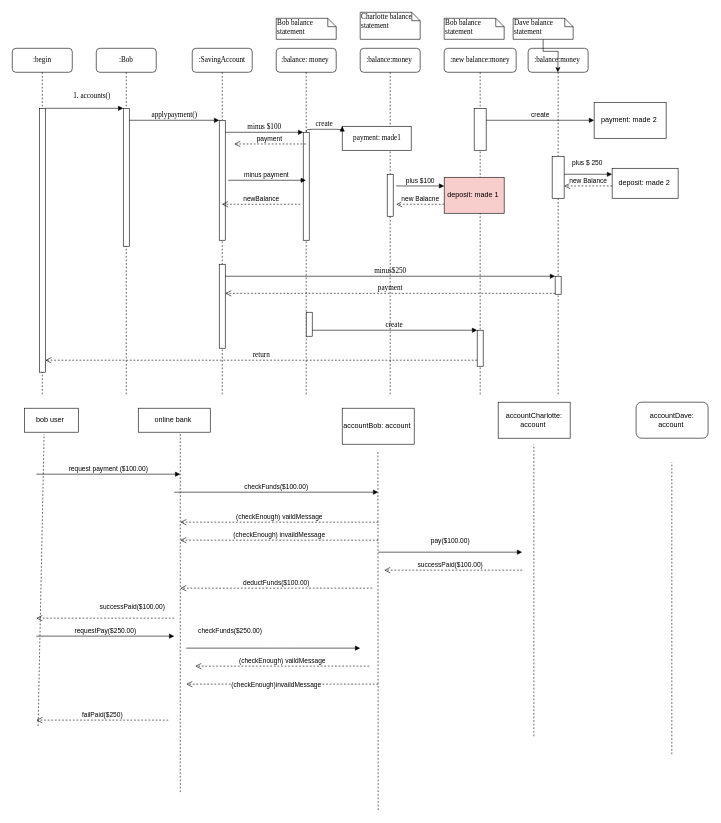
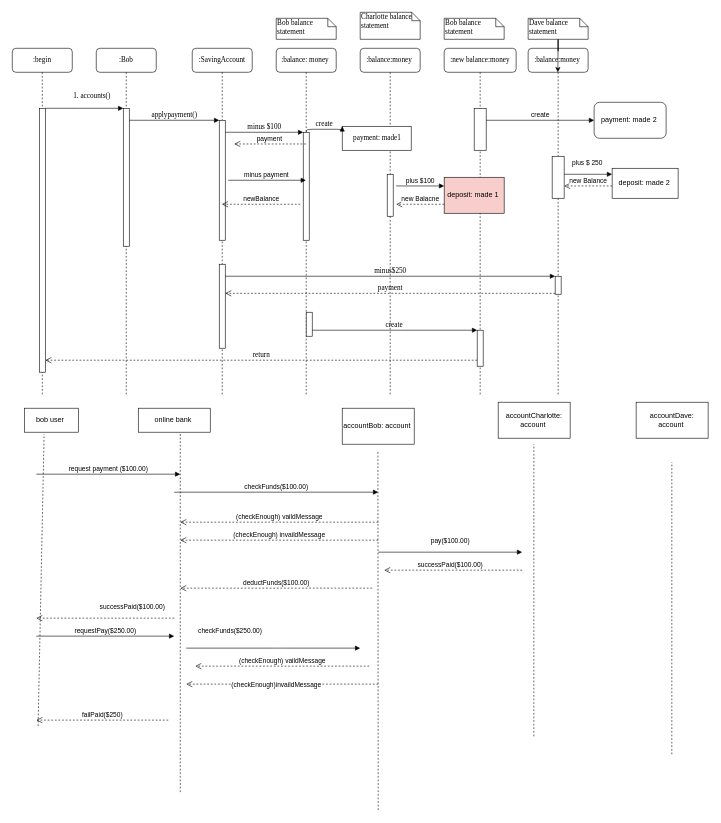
  <mxCell id="0" />
  <mxCell id="1" parent="0" />
  <mxCell id="2" value=":Bob" style="shape=umlLifeline;perimeter=lifelinePerimeter;whiteSpace=wrap;html=1;container=1;collapsible=0;recursiveResize=0;outlineConnect=0;rounded=1;shadow=0;comic=0;labelBackgroundColor=none;strokeWidth=1;fontFamily=Verdana;fontSize=12;align=center;" parent="1" vertex="1"><mxGeometry x="160" y="80" width="100" height="580" as="geometry" /></mxCell>
  <mxCell id="3" value="" style="html=1;points=[];perimeter=orthogonalPerimeter;rounded=0;shadow=0;comic=0;labelBackgroundColor=none;strokeWidth=1;fontFamily=Verdana;fontSize=12;align=center;" parent="2" vertex="1"><mxGeometry x="45" y="100" width="10" height="230" as="geometry" /></mxCell>
  <mxCell id="4" value=":SavingAccount" style="shape=umlLifeline;perimeter=lifelinePerimeter;whiteSpace=wrap;html=1;container=1;collapsible=0;recursiveResize=0;outlineConnect=0;rounded=1;shadow=0;comic=0;labelBackgroundColor=none;strokeWidth=1;fontFamily=Verdana;fontSize=12;align=center;" parent="1" vertex="1"><mxGeometry x="320" y="80" width="100" height="580" as="geometry" /></mxCell>
  <mxCell id="5" value="" style="html=1;points=[];perimeter=orthogonalPerimeter;rounded=0;shadow=0;comic=0;labelBackgroundColor=none;strokeWidth=1;fontFamily=Verdana;fontSize=12;align=center;" parent="4" vertex="1"><mxGeometry x="45" y="120" width="10" height="200" as="geometry" /></mxCell>
  <mxCell id="6" value="newBalance" style="html=1;verticalAlign=bottom;endArrow=open;dashed=1;endSize=8;" edge="1" parent="4" target="4"><mxGeometry relative="1" as="geometry"><mxPoint x="180" y="260" as="sourcePoint" /><mxPoint x="90" y="260" as="targetPoint" /></mxGeometry></mxCell>
  <mxCell id="7" value="" style="html=1;points=[];perimeter=orthogonalPerimeter;rounded=0;shadow=0;comic=0;labelBackgroundColor=none;strokeWidth=1;fontFamily=Verdana;fontSize=12;align=center;" parent="4" vertex="1"><mxGeometry x="45" y="360" width="10" height="140" as="geometry" /></mxCell>
  <mxCell id="8" value=":balance: money&amp;nbsp;" style="shape=umlLifeline;perimeter=lifelinePerimeter;whiteSpace=wrap;html=1;container=1;collapsible=0;recursiveResize=0;outlineConnect=0;rounded=1;shadow=0;comic=0;labelBackgroundColor=none;strokeWidth=1;fontFamily=Verdana;fontSize=12;align=center;" parent="1" vertex="1"><mxGeometry x="460" y="80" width="100" height="580" as="geometry" /></mxCell>
  <mxCell id="9" value=":balance:money&amp;nbsp;" style="shape=umlLifeline;perimeter=lifelinePerimeter;whiteSpace=wrap;html=1;container=1;collapsible=0;recursiveResize=0;outlineConnect=0;rounded=1;shadow=0;comic=0;labelBackgroundColor=none;strokeWidth=1;fontFamily=Verdana;fontSize=12;align=center;" parent="1" vertex="1"><mxGeometry x="600" y="80" width="100" height="580" as="geometry" /></mxCell>
  <mxCell id="10" value="" style="html=1;points=[];perimeter=orthogonalPerimeter;rounded=0;shadow=0;comic=0;labelBackgroundColor=none;strokeWidth=1;fontFamily=Verdana;fontSize=12;align=center;" parent="9" vertex="1"><mxGeometry x="45" y="210" width="10" height="70" as="geometry" /></mxCell>
  <mxCell id="11" value=":new balance:money" style="shape=umlLifeline;perimeter=lifelinePerimeter;whiteSpace=wrap;html=1;container=1;collapsible=0;recursiveResize=0;outlineConnect=0;rounded=1;shadow=0;comic=0;labelBackgroundColor=none;strokeWidth=1;fontFamily=Verdana;fontSize=12;align=center;" parent="1" vertex="1"><mxGeometry x="740" y="80" width="120" height="580" as="geometry" /></mxCell>
  <mxCell id="12" value="deposit: made 1&amp;nbsp;" style="rounded=0;whiteSpace=wrap;html=1;fillColor=#f8cecc;" vertex="1" parent="11"><mxGeometry y="215" width="100" height="60" as="geometry" /></mxCell>
  <mxCell id="13" value="" style="html=1;points=[];perimeter=orthogonalPerimeter;rounded=0;shadow=0;comic=0;labelBackgroundColor=none;strokeWidth=1;fontFamily=Verdana;fontSize=12;align=center;" vertex="1" parent="11"><mxGeometry x="50" y="100" width="20" height="70" as="geometry" /></mxCell>
  <mxCell id="14" value="" style="html=1;points=[];perimeter=orthogonalPerimeter;rounded=0;shadow=0;comic=0;labelBackgroundColor=none;strokeWidth=1;fontFamily=Verdana;fontSize=12;align=center;" parent="11" vertex="1"><mxGeometry x="55" y="470" width="10" height="60" as="geometry" /></mxCell>
  <mxCell id="15" value=":balance:money&amp;nbsp;" style="shape=umlLifeline;perimeter=lifelinePerimeter;whiteSpace=wrap;html=1;container=1;collapsible=0;recursiveResize=0;outlineConnect=0;rounded=1;shadow=0;comic=0;labelBackgroundColor=none;strokeWidth=1;fontFamily=Verdana;fontSize=12;align=center;" parent="1" vertex="1"><mxGeometry x="880" y="80" width="100" height="580" as="geometry" /></mxCell>
  <mxCell id="16" value="" style="html=1;points=[];perimeter=orthogonalPerimeter;rounded=0;shadow=0;comic=0;labelBackgroundColor=none;strokeWidth=1;fontFamily=Verdana;fontSize=12;align=center;" vertex="1" parent="15"><mxGeometry x="40" y="180" width="20" height="70" as="geometry" /></mxCell>
  <mxCell id="17" value=":begin" style="shape=umlLifeline;perimeter=lifelinePerimeter;whiteSpace=wrap;html=1;container=1;collapsible=0;recursiveResize=0;outlineConnect=0;rounded=1;shadow=0;comic=0;labelBackgroundColor=none;strokeWidth=1;fontFamily=Verdana;fontSize=12;align=center;" parent="1" vertex="1"><mxGeometry x="20" y="80" width="100" height="580" as="geometry" /></mxCell>
  <mxCell id="18" value="" style="html=1;points=[];perimeter=orthogonalPerimeter;rounded=0;shadow=0;comic=0;labelBackgroundColor=none;strokeWidth=1;fontFamily=Verdana;fontSize=12;align=center;" parent="17" vertex="1"><mxGeometry x="45" y="100" width="10" height="440" as="geometry" /></mxCell>
  <mxCell id="19" value="" style="html=1;points=[];perimeter=orthogonalPerimeter;rounded=0;shadow=0;comic=0;labelBackgroundColor=none;strokeWidth=1;fontFamily=Verdana;fontSize=12;align=center;" parent="1" vertex="1"><mxGeometry x="505" y="220" width="10" height="180" as="geometry" /></mxCell>
  <mxCell id="20" value="minus $100" style="html=1;verticalAlign=bottom;endArrow=block;labelBackgroundColor=none;fontFamily=Verdana;fontSize=12;edgeStyle=elbowEdgeStyle;elbow=vertical;" parent="1" source="5" target="19" edge="1"><mxGeometry relative="1" as="geometry"><mxPoint x="430" y="220" as="sourcePoint" /><Array as="points"><mxPoint x="380" y="220" /></Array></mxGeometry></mxCell>
  <mxCell id="21" value="payment: made1" style="html=1;points=[];perimeter=orthogonalPerimeter;rounded=0;shadow=0;comic=0;labelBackgroundColor=none;strokeWidth=1;fontFamily=Verdana;fontSize=12;align=center;" parent="1" vertex="1"><mxGeometry x="570" y="210" width="115" height="40" as="geometry" /></mxCell>
  <mxCell id="22" value="create" style="html=1;verticalAlign=bottom;endArrow=block;entryX=0;entryY=0;labelBackgroundColor=none;fontFamily=Verdana;fontSize=12;edgeStyle=elbowEdgeStyle;elbow=vertical;" parent="1" source="19" target="21" edge="1"><mxGeometry relative="1" as="geometry"><mxPoint x="570" y="230" as="sourcePoint" /></mxGeometry></mxCell>
  <mxCell id="23" value="" style="html=1;points=[];perimeter=orthogonalPerimeter;rounded=0;shadow=0;comic=0;labelBackgroundColor=none;strokeColor=#000000;strokeWidth=1;fillColor=#FFFFFF;fontFamily=Verdana;fontSize=12;fontColor=#000000;align=center;" parent="1" vertex="1"><mxGeometry x="925" y="460" width="10" height="30" as="geometry" /></mxCell>
  <mxCell id="24" value="minus$250" style="html=1;verticalAlign=bottom;endArrow=block;entryX=0;entryY=0;labelBackgroundColor=none;fontFamily=Verdana;fontSize=12;" parent="1" source="7" target="23" edge="1"><mxGeometry relative="1" as="geometry"><mxPoint x="850" y="340" as="sourcePoint" /></mxGeometry></mxCell>
  <mxCell id="25" value="payment" style="html=1;verticalAlign=bottom;endArrow=open;dashed=1;endSize=8;exitX=0;exitY=0.95;labelBackgroundColor=none;fontFamily=Verdana;fontSize=12;" parent="1" source="23" target="7" edge="1"><mxGeometry relative="1" as="geometry"><mxPoint x="850" y="416" as="targetPoint" /></mxGeometry></mxCell>
  <mxCell id="26" value="create&amp;nbsp;" style="html=1;verticalAlign=bottom;endArrow=block;entryX=0;entryY=0;labelBackgroundColor=none;fontFamily=Verdana;fontSize=12;edgeStyle=elbowEdgeStyle;elbow=vertical;" parent="1" source="30" target="14" edge="1"><mxGeometry relative="1" as="geometry"><mxPoint x="720" y="550" as="sourcePoint" /></mxGeometry></mxCell>
  <mxCell id="27" value="return" style="html=1;verticalAlign=bottom;endArrow=open;dashed=1;endSize=8;labelBackgroundColor=none;fontFamily=Verdana;fontSize=12;edgeStyle=elbowEdgeStyle;elbow=vertical;" parent="1" source="14" target="18" edge="1"><mxGeometry relative="1" as="geometry"><mxPoint x="720" y="626" as="targetPoint" /><Array as="points"><mxPoint x="490" y="600" /></Array></mxGeometry></mxCell>
  <mxCell id="28" value="&lt;ol&gt;&lt;li&gt;accounts()&amp;nbsp;&lt;/li&gt;&lt;/ol&gt;" style="html=1;verticalAlign=bottom;endArrow=block;entryX=0;entryY=0;labelBackgroundColor=none;fontFamily=Verdana;fontSize=12;edgeStyle=elbowEdgeStyle;elbow=vertical;" parent="1" source="18" target="3" edge="1"><mxGeometry relative="1" as="geometry"><mxPoint x="140" y="190" as="sourcePoint" /></mxGeometry></mxCell>
  <mxCell id="29" value="applypayment()" style="html=1;verticalAlign=bottom;endArrow=block;entryX=0;entryY=0;labelBackgroundColor=none;fontFamily=Verdana;fontSize=12;edgeStyle=elbowEdgeStyle;elbow=vertical;" parent="1" source="3" target="5" edge="1"><mxGeometry relative="1" as="geometry"><mxPoint x="290" y="200" as="sourcePoint" /></mxGeometry></mxCell>
  <mxCell id="30" value="" style="html=1;points=[];perimeter=orthogonalPerimeter;rounded=0;shadow=0;comic=0;labelBackgroundColor=none;strokeWidth=1;fontFamily=Verdana;fontSize=12;align=center;" parent="1" vertex="1"><mxGeometry x="510" y="520" width="10" height="40" as="geometry" /></mxCell>
  <mxCell id="31" value="Bob balance statement&amp;nbsp;" style="shape=note;whiteSpace=wrap;html=1;size=14;verticalAlign=top;align=left;spacingTop=-6;rounded=0;shadow=0;comic=0;labelBackgroundColor=none;strokeWidth=1;fontFamily=Verdana;fontSize=12" parent="1" vertex="1"><mxGeometry x="460" y="30" width="100" height="35" as="geometry" /></mxCell>
  <mxCell id="32" value="Charlotte balance statement&amp;nbsp;" style="shape=note;whiteSpace=wrap;html=1;size=14;verticalAlign=top;align=left;spacingTop=-6;rounded=0;shadow=0;comic=0;labelBackgroundColor=none;strokeWidth=1;fontFamily=Verdana;fontSize=12" parent="1" vertex="1"><mxGeometry x="600" y="20" width="100" height="45" as="geometry" /></mxCell>
  <mxCell id="33" value="Bob balance&amp;nbsp;&lt;br&gt;statement&amp;nbsp;" style="shape=note;whiteSpace=wrap;html=1;size=14;verticalAlign=top;align=left;spacingTop=-6;rounded=0;shadow=0;comic=0;labelBackgroundColor=none;strokeWidth=1;fontFamily=Verdana;fontSize=12" parent="1" vertex="1"><mxGeometry x="740" y="30" width="100" height="35" as="geometry" /></mxCell>
  <mxCell id="34" value="" style="edgeStyle=orthogonalEdgeStyle;rounded=0;orthogonalLoop=1;jettySize=auto;html=1;" edge="1" parent="1" source="35" target="15"><mxGeometry relative="1" as="geometry" /></mxCell>
- <mxCell id="35" value="Dave balance statement&amp;nbsp;" style="shape=note;whiteSpace=wrap;html=1;size=14;verticalAlign=top;align=left;spacingTop=-6;rounded=0;shadow=0;comic=0;labelBackgroundColor=none;strokeWidth=1;fontFamily=Verdana;fontSize=12" parent="1" vertex="1"><mxGeometry x="855" y="30" width="100" height="35" as="geometry" /></mxCell>
+ <mxCell id="35" value="Dave balance statement&amp;nbsp;" style="shape=note;whiteSpace=wrap;html=1;size=14;verticalAlign=top;align=left;spacingTop=-6;rounded=0;shadow=0;comic=0;labelBackgroundColor=none;strokeWidth=1;fontFamily=Verdana;fontSize=12" parent="1" vertex="1"><mxGeometry x="880" y="30" width="100" height="35" as="geometry" /></mxCell>
  <mxCell id="36" value="plus $100" style="html=1;verticalAlign=bottom;endArrow=block;" edge="1" parent="1"><mxGeometry width="80" relative="1" as="geometry"><mxPoint x="660" y="309.5" as="sourcePoint" /><mxPoint x="740" y="309.5" as="targetPoint" /></mxGeometry></mxCell>
  <mxCell id="37" value="new Balacne" style="html=1;verticalAlign=bottom;endArrow=open;dashed=1;endSize=8;" edge="1" parent="1"><mxGeometry relative="1" as="geometry"><mxPoint x="740" y="340" as="sourcePoint" /><mxPoint x="660" y="340" as="targetPoint" /></mxGeometry></mxCell>
  <mxCell id="38" value="minus payment&amp;nbsp;" style="html=1;verticalAlign=bottom;endArrow=block;" edge="1" parent="1" target="8"><mxGeometry width="80" relative="1" as="geometry"><mxPoint x="380" y="300" as="sourcePoint" /><mxPoint x="460" y="300" as="targetPoint" /></mxGeometry></mxCell>
  <mxCell id="39" value="payment&amp;nbsp;" style="html=1;verticalAlign=bottom;endArrow=open;dashed=1;endSize=8;" edge="1" parent="1" source="8"><mxGeometry relative="1" as="geometry"><mxPoint x="470" y="239.5" as="sourcePoint" /><mxPoint x="390" y="239.5" as="targetPoint" /></mxGeometry></mxCell>
  <mxCell id="40" value="plus $ 250&amp;nbsp;" style="html=1;verticalAlign=bottom;endArrow=block;" edge="1" parent="1"><mxGeometry y="10" width="80" relative="1" as="geometry"><mxPoint x="940" y="290" as="sourcePoint" /><mxPoint x="1020" y="290" as="targetPoint" /><mxPoint as="offset" /></mxGeometry></mxCell>
  <mxCell id="41" value="new Balance" style="html=1;verticalAlign=bottom;endArrow=open;dashed=1;endSize=8;" edge="1" parent="1"><mxGeometry relative="1" as="geometry"><mxPoint x="1020" y="309.5" as="sourcePoint" /><mxPoint x="940" y="309.5" as="targetPoint" /><Array as="points" /></mxGeometry></mxCell>
  <mxCell id="42" value="deposit: made 2&amp;nbsp;" style="html=1;" vertex="1" parent="1"><mxGeometry x="1020" y="280" width="110" height="50" as="geometry" /></mxCell>
  <mxCell id="43" value="create" style="html=1;verticalAlign=bottom;endArrow=block;" edge="1" parent="1" target="44"><mxGeometry width="80" relative="1" as="geometry"><mxPoint x="810" y="200" as="sourcePoint" /><mxPoint x="990" y="200" as="targetPoint" /></mxGeometry></mxCell>
- <mxCell id="44" value="payment: made 2&amp;nbsp;" style="rounded=0;whiteSpace=wrap;html=1;" vertex="1" parent="1"><mxGeometry x="990" y="170" width="120" height="60" as="geometry" /></mxCell>
+ <mxCell id="44" value="payment: made 2&amp;nbsp;" style="whiteSpace=wrap;html=1;rounded=1;" vertex="1" parent="1"><mxGeometry x="990" y="170" width="120" height="60" as="geometry" /></mxCell>
  <mxCell id="45" value="bob user&amp;nbsp;" style="whiteSpace=wrap;html=1;" vertex="1" parent="1"><mxGeometry x="40" y="680" width="90" height="40" as="geometry" /></mxCell>
  <mxCell id="46" value="online bank&amp;nbsp;" style="rounded=0;whiteSpace=wrap;html=1;" vertex="1" parent="1"><mxGeometry x="230" y="680" width="120" height="40" as="geometry" /></mxCell>
  <mxCell id="47" value="accountBob: account&amp;nbsp;" style="rounded=0;whiteSpace=wrap;html=1;" vertex="1" parent="1"><mxGeometry x="570" y="680" width="120" height="60" as="geometry" /></mxCell>
  <mxCell id="48" value="accountCharlotte: account&amp;nbsp;" style="rounded=0;whiteSpace=wrap;html=1;" vertex="1" parent="1"><mxGeometry x="830" y="670" width="120" height="60" as="geometry" /></mxCell>
- <mxCell id="49" value="accountDave: account&amp;nbsp;" style="whiteSpace=wrap;html=1;rounded=1;" vertex="1" parent="1"><mxGeometry x="1060" y="670" width="120" height="60" as="geometry" /></mxCell>
+ <mxCell id="49" value="accountDave: account&amp;nbsp;" style="rounded=0;whiteSpace=wrap;html=1;" vertex="1" parent="1"><mxGeometry x="1060" y="670" width="120" height="60" as="geometry" /></mxCell>
  <mxCell id="50" value="" style="endArrow=none;dashed=1;html=1;entryX=0.367;entryY=1.075;entryDx=0;entryDy=0;entryPerimeter=0;" edge="1" parent="1" target="45"><mxGeometry width="50" height="50" relative="1" as="geometry"><mxPoint x="63" y="1210" as="sourcePoint" /><mxPoint x="90" y="800" as="targetPoint" /></mxGeometry></mxCell>
  <mxCell id="51" value="" style="endArrow=none;dashed=1;html=1;entryX=0.367;entryY=1.075;entryDx=0;entryDy=0;entryPerimeter=0;" edge="1" parent="1"><mxGeometry width="50" height="50" relative="1" as="geometry"><mxPoint x="300" y="1320" as="sourcePoint" /><mxPoint x="300.03" y="720" as="targetPoint" /></mxGeometry></mxCell>
  <mxCell id="52" value="" style="endArrow=none;dashed=1;html=1;entryX=0.367;entryY=1.075;entryDx=0;entryDy=0;entryPerimeter=0;" edge="1" parent="1"><mxGeometry width="50" height="50" relative="1" as="geometry"><mxPoint x="630" y="1350" as="sourcePoint" /><mxPoint x="629.53" y="750" as="targetPoint" /></mxGeometry></mxCell>
  <mxCell id="53" value="" style="endArrow=none;dashed=1;html=1;entryX=0.367;entryY=1.075;entryDx=0;entryDy=0;entryPerimeter=0;" edge="1" parent="1"><mxGeometry width="50" height="50" relative="1" as="geometry"><mxPoint x="889.5" y="1227" as="sourcePoint" /><mxPoint x="889.53" y="740" as="targetPoint" /></mxGeometry></mxCell>
  <mxCell id="54" value="" style="endArrow=none;dashed=1;html=1;entryX=0.367;entryY=1.075;entryDx=0;entryDy=0;entryPerimeter=0;" edge="1" parent="1"><mxGeometry width="50" height="50" relative="1" as="geometry"><mxPoint x="1119.5" y="1257" as="sourcePoint" /><mxPoint x="1119.53" y="770" as="targetPoint" /></mxGeometry></mxCell>
  <mxCell id="55" value="request payment ($100.00)" style="html=1;verticalAlign=bottom;endArrow=block;" edge="1" parent="1"><mxGeometry width="80" relative="1" as="geometry"><mxPoint x="60" y="790" as="sourcePoint" /><mxPoint x="300" y="790" as="targetPoint" /></mxGeometry></mxCell>
  <mxCell id="56" value="successPaid($100.00)" style="html=1;verticalAlign=bottom;endArrow=open;dashed=1;endSize=8;" edge="1" parent="1"><mxGeometry x="-0.391" y="-10" relative="1" as="geometry"><mxPoint x="290" y="1030" as="sourcePoint" /><mxPoint x="60" y="1030" as="targetPoint" /><mxPoint as="offset" /></mxGeometry></mxCell>
  <mxCell id="57" value="requestPay($250.00)" style="html=1;verticalAlign=bottom;endArrow=block;" edge="1" parent="1"><mxGeometry width="80" relative="1" as="geometry"><mxPoint x="60" y="1060" as="sourcePoint" /><mxPoint x="290" y="1060" as="targetPoint" /></mxGeometry></mxCell>
  <mxCell id="58" value="failPaid($250)" style="html=1;verticalAlign=bottom;endArrow=open;dashed=1;endSize=8;" edge="1" parent="1"><mxGeometry relative="1" as="geometry"><mxPoint x="280" y="1200" as="sourcePoint" /><mxPoint x="60" y="1200" as="targetPoint" /></mxGeometry></mxCell>
  <mxCell id="59" value="checkFunds($100.00)" style="html=1;verticalAlign=bottom;endArrow=block;" edge="1" parent="1"><mxGeometry width="80" relative="1" as="geometry"><mxPoint x="290" y="820" as="sourcePoint" /><mxPoint x="630" y="820" as="targetPoint" /></mxGeometry></mxCell>
  <mxCell id="60" value="(checkEnough) vaildMessage" style="html=1;verticalAlign=bottom;endArrow=open;dashed=1;endSize=8;" edge="1" parent="1"><mxGeometry relative="1" as="geometry"><mxPoint x="630" y="870" as="sourcePoint" /><mxPoint x="300" y="870" as="targetPoint" /></mxGeometry></mxCell>
  <mxCell id="61" value="(checkEnough) invaildMessage" style="html=1;verticalAlign=bottom;endArrow=open;dashed=1;endSize=8;" edge="1" parent="1"><mxGeometry relative="1" as="geometry"><mxPoint x="630" y="900" as="sourcePoint" /><mxPoint x="300" y="900" as="targetPoint" /></mxGeometry></mxCell>
  <mxCell id="62" value="deductFunds($100.00)" style="html=1;verticalAlign=bottom;endArrow=open;dashed=1;endSize=8;" edge="1" parent="1"><mxGeometry relative="1" as="geometry"><mxPoint x="620" y="980" as="sourcePoint" /><mxPoint x="300" y="980" as="targetPoint" /></mxGeometry></mxCell>
  <mxCell id="63" value="checkFunds($250.00)" style="html=1;verticalAlign=bottom;endArrow=block;" edge="1" parent="1"><mxGeometry x="-0.5" y="20" width="80" relative="1" as="geometry"><mxPoint x="310" y="1080" as="sourcePoint" /><mxPoint x="600" y="1080" as="targetPoint" /><Array as="points"><mxPoint x="460" y="1080" /><mxPoint x="470" y="1080" /></Array><mxPoint as="offset" /></mxGeometry></mxCell>
  <mxCell id="64" value="(checkEnough) vaildMessage" style="html=1;verticalAlign=bottom;endArrow=open;dashed=1;endSize=8;" edge="1" parent="1"><mxGeometry relative="1" as="geometry"><mxPoint x="615" y="1110" as="sourcePoint" /><mxPoint x="325" y="1110" as="targetPoint" /></mxGeometry></mxCell>
  <mxCell id="65" value="(checkEnough)invaildMessage" style="html=1;verticalAlign=bottom;endArrow=open;dashed=1;endSize=8;" edge="1" parent="1"><mxGeometry x="0.062" y="10" relative="1" as="geometry"><mxPoint x="630" y="1140" as="sourcePoint" /><mxPoint x="310" y="1140" as="targetPoint" /><mxPoint as="offset" /></mxGeometry></mxCell>
  <mxCell id="66" value="pay($100.00)" style="html=1;verticalAlign=bottom;endArrow=block;" edge="1" parent="1"><mxGeometry y="10" width="80" relative="1" as="geometry"><mxPoint x="630" y="920" as="sourcePoint" /><mxPoint x="870" y="920" as="targetPoint" /><mxPoint as="offset" /></mxGeometry></mxCell>
  <mxCell id="67" value="successPaid($100.00)" style="html=1;verticalAlign=bottom;endArrow=open;dashed=1;endSize=8;" edge="1" parent="1"><mxGeometry x="0.043" relative="1" as="geometry"><mxPoint x="870" y="950" as="sourcePoint" /><mxPoint x="640" y="950" as="targetPoint" /><Array as="points"><mxPoint x="760" y="950" /></Array><mxPoint as="offset" /></mxGeometry></mxCell>
